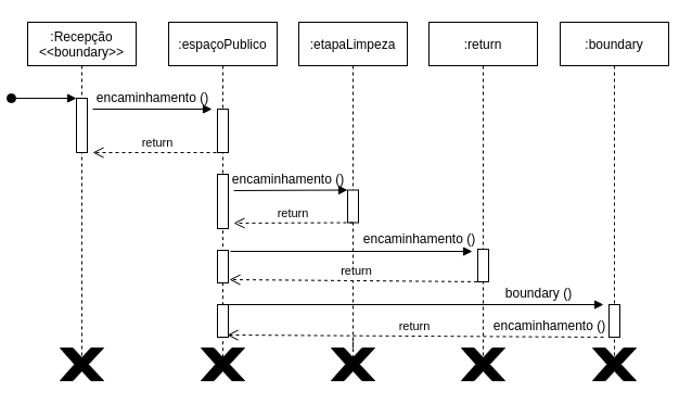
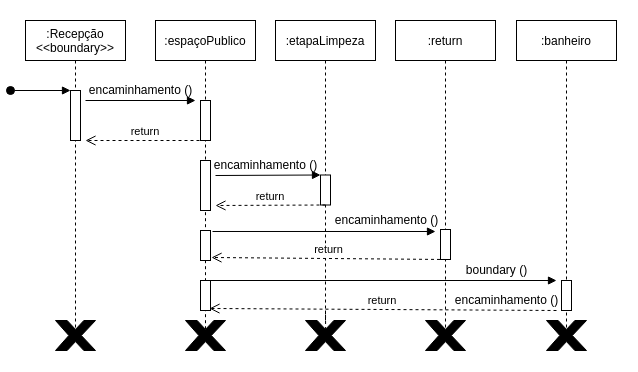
  <mxCell id="0" />
  <mxCell id="1" parent="0" />
  <mxCell id="2" value=":Recepção&#10;&lt;&lt;boundary&gt;&gt;" style="shape=umlLifeline;perimeter=lifelinePerimeter;container=1;collapsible=0;recursiveResize=0;rounded=0;shadow=0;strokeWidth=1;" vertex="1" parent="1"><mxGeometry x="20" y="20" width="100" height="320" as="geometry" /></mxCell>
  <mxCell id="3" value="" style="points=[];perimeter=orthogonalPerimeter;rounded=0;shadow=0;strokeWidth=1;" vertex="1" parent="2"><mxGeometry x="45" y="70" width="10" height="50" as="geometry" /></mxCell>
  <mxCell id="4" value="" style="verticalAlign=bottom;startArrow=oval;endArrow=block;startSize=8;shadow=0;strokeWidth=1;" edge="1" parent="2" target="3"><mxGeometry x="0.167" y="10" relative="1" as="geometry"><mxPoint x="-15" y="70" as="sourcePoint" /><mxPoint as="offset" /></mxGeometry></mxCell>
  <mxCell id="5" value=":espaçoPublico" style="shape=umlLifeline;perimeter=lifelinePerimeter;container=1;collapsible=0;recursiveResize=0;rounded=0;shadow=0;strokeWidth=1;" vertex="1" parent="1"><mxGeometry x="150" y="20" width="100" height="140" as="geometry" /></mxCell>
  <mxCell id="6" value="" style="points=[];perimeter=orthogonalPerimeter;rounded=0;shadow=0;strokeWidth=1;" vertex="1" parent="5"><mxGeometry x="45" y="80" width="10" height="40" as="geometry" /></mxCell>
  <mxCell id="7" value="return" style="verticalAlign=bottom;endArrow=open;dashed=1;endSize=8;shadow=0;strokeWidth=1;" edge="1" parent="1"><mxGeometry relative="1" as="geometry"><mxPoint x="80" y="140" as="targetPoint" /><mxPoint x="200" y="140" as="sourcePoint" /><Array as="points" /></mxGeometry></mxCell>
  <mxCell id="8" value="" style="verticalAlign=bottom;endArrow=block;shadow=0;strokeWidth=1;" edge="1" parent="1"><mxGeometry relative="1" as="geometry"><mxPoint x="80" y="100" as="sourcePoint" /><mxPoint x="190" y="100" as="targetPoint" /></mxGeometry></mxCell>
  <mxCell id="9" value="encaminhamento ()" style="text;html=1;align=center;verticalAlign=middle;resizable=0;points=[];autosize=1;strokeColor=none;" vertex="1" parent="1"><mxGeometry x="75" y="80" width="120" height="20" as="geometry" /></mxCell>
  <mxCell id="10" value="" style="verticalLabelPosition=bottom;verticalAlign=top;html=1;shape=mxgraph.basic.x;fillColor=#000000;" vertex="1" parent="1"><mxGeometry x="50" y="320" width="40" height="30" as="geometry" /></mxCell>
  <mxCell id="11" value=":etapaLimpeza" style="shape=umlLifeline;perimeter=lifelinePerimeter;container=1;collapsible=0;recursiveResize=0;rounded=0;shadow=0;strokeWidth=1;" vertex="1" parent="1"><mxGeometry x="270" y="20" width="100" height="240" as="geometry" /></mxCell>
  <mxCell id="12" value="" style="points=[];perimeter=orthogonalPerimeter;rounded=0;shadow=0;strokeWidth=1;" vertex="1" parent="11"><mxGeometry x="45" y="154.5" width="10" height="30" as="geometry" /></mxCell>
  <mxCell id="13" value="" style="verticalAlign=bottom;endArrow=block;shadow=0;strokeWidth=1;startArrow=none;" edge="1" parent="1" source="35"><mxGeometry relative="1" as="geometry"><mxPoint x="200" y="175" as="sourcePoint" /><mxPoint x="310" y="174.5" as="targetPoint" /></mxGeometry></mxCell>
  <mxCell id="14" value="return" style="verticalAlign=bottom;endArrow=open;dashed=1;endSize=8;shadow=0;strokeWidth=1;" edge="1" parent="1"><mxGeometry relative="1" as="geometry"><mxPoint x="210" y="205" as="targetPoint" /><mxPoint x="320" y="204.5" as="sourcePoint" /><Array as="points" /></mxGeometry></mxCell>
  <mxCell id="15" value=":return" style="shape=umlLifeline;perimeter=lifelinePerimeter;container=1;collapsible=0;recursiveResize=0;rounded=0;shadow=0;strokeWidth=1;" vertex="1" parent="1"><mxGeometry x="390" y="20" width="100" height="320" as="geometry" /></mxCell>
  <mxCell id="16" value="" style="points=[];perimeter=orthogonalPerimeter;rounded=0;shadow=0;strokeWidth=1;" vertex="1" parent="15"><mxGeometry x="45" y="209" width="10" height="30" as="geometry" /></mxCell>
  <mxCell id="17" value="" style="verticalLabelPosition=bottom;verticalAlign=top;html=1;shape=mxgraph.basic.x;fillColor=#000000;" vertex="1" parent="1"><mxGeometry x="420" y="320" width="40" height="30" as="geometry" /></mxCell>
  <mxCell id="18" value="" style="verticalAlign=bottom;endArrow=block;shadow=0;strokeWidth=1;exitX=1.2;exitY=0.033;exitDx=0;exitDy=0;exitPerimeter=0;" edge="1" parent="1" source="25"><mxGeometry relative="1" as="geometry"><mxPoint x="80" y="229" as="sourcePoint" /><mxPoint x="430" y="231" as="targetPoint" /></mxGeometry></mxCell>
  <mxCell id="19" value="return" style="verticalAlign=bottom;endArrow=open;dashed=1;endSize=8;shadow=0;strokeWidth=1;entryX=1.1;entryY=0.9;entryDx=0;entryDy=0;entryPerimeter=0;" edge="1" parent="1" target="25"><mxGeometry relative="1" as="geometry"><mxPoint x="80" y="259" as="targetPoint" /><mxPoint x="440.5" y="259" as="sourcePoint" /><Array as="points" /></mxGeometry></mxCell>
  <mxCell id="20" value="" style="endArrow=none;dashed=1;html=1;exitX=0.5;exitY=0.29;exitDx=0;exitDy=0;exitPerimeter=0;" edge="1" parent="1" source="23"><mxGeometry width="50" height="50" relative="1" as="geometry"><mxPoint x="200" y="320" as="sourcePoint" /><mxPoint x="200" y="200" as="targetPoint" /></mxGeometry></mxCell>
  <mxCell id="21" value="" style="endArrow=none;dashed=1;html=1;" edge="1" parent="1"><mxGeometry width="50" height="50" relative="1" as="geometry"><mxPoint x="200" y="190" as="sourcePoint" /><mxPoint x="199.5" y="174.5" as="targetPoint" /></mxGeometry></mxCell>
  <mxCell id="22" value="" style="verticalLabelPosition=bottom;verticalAlign=top;html=1;shape=mxgraph.basic.x;fillColor=#000000;" vertex="1" parent="1"><mxGeometry x="300" y="320" width="40" height="30" as="geometry" /></mxCell>
  <mxCell id="23" value="" style="verticalLabelPosition=bottom;verticalAlign=top;html=1;shape=mxgraph.basic.x;fillColor=#000000;" vertex="1" parent="1"><mxGeometry x="180" y="320" width="40" height="30" as="geometry" /></mxCell>
  <mxCell id="24" value="" style="points=[];perimeter=orthogonalPerimeter;rounded=0;shadow=0;strokeWidth=1;" vertex="1" parent="1"><mxGeometry x="195" y="160" width="10" height="50" as="geometry" /></mxCell>
  <mxCell id="25" value="" style="points=[];perimeter=orthogonalPerimeter;rounded=0;shadow=0;strokeWidth=1;" vertex="1" parent="1"><mxGeometry x="195" y="230" width="10" height="30" as="geometry" /></mxCell>
- <mxCell id="26" value=":boundary" style="shape=umlLifeline;perimeter=lifelinePerimeter;container=1;collapsible=0;recursiveResize=0;rounded=0;shadow=0;strokeWidth=1;" vertex="1" parent="1"><mxGeometry x="511" y="20" width="100" height="320" as="geometry" /></mxCell>
+ <mxCell id="26" value=":banheiro" style="shape=umlLifeline;perimeter=lifelinePerimeter;container=1;collapsible=0;recursiveResize=0;rounded=0;shadow=0;strokeWidth=1;" vertex="1" parent="1"><mxGeometry x="511" y="20" width="100" height="320" as="geometry" /></mxCell>
  <mxCell id="27" value="" style="points=[];perimeter=orthogonalPerimeter;rounded=0;shadow=0;strokeWidth=1;" vertex="1" parent="26"><mxGeometry x="45" y="260" width="10" height="30" as="geometry" /></mxCell>
  <mxCell id="28" value="" style="verticalLabelPosition=bottom;verticalAlign=top;html=1;shape=mxgraph.basic.x;fillColor=#000000;" vertex="1" parent="1"><mxGeometry x="541" y="320" width="40" height="30" as="geometry" /></mxCell>
  <mxCell id="29" value="" style="verticalAlign=bottom;endArrow=block;shadow=0;strokeWidth=1;" edge="1" parent="1"><mxGeometry relative="1" as="geometry"><mxPoint x="200" y="280" as="sourcePoint" /><mxPoint x="551" y="280" as="targetPoint" /></mxGeometry></mxCell>
  <mxCell id="30" value="return" style="verticalAlign=bottom;endArrow=open;dashed=1;endSize=8;shadow=0;strokeWidth=1;entryX=0.9;entryY=0.933;entryDx=0;entryDy=0;entryPerimeter=0;" edge="1" parent="1" target="31"><mxGeometry relative="1" as="geometry"><mxPoint x="80" y="310" as="targetPoint" /><mxPoint x="551" y="310" as="sourcePoint" /><Array as="points" /></mxGeometry></mxCell>
  <mxCell id="31" value="" style="points=[];perimeter=orthogonalPerimeter;rounded=0;shadow=0;strokeWidth=1;" vertex="1" parent="1"><mxGeometry x="195" y="280" width="10" height="30" as="geometry" /></mxCell>
  <mxCell id="32" value="boundary ()" style="text;html=1;align=center;verticalAlign=middle;resizable=0;points=[];autosize=1;strokeColor=none;" vertex="1" parent="1"><mxGeometry x="441" y="260" width="100" height="20" as="geometry" /></mxCell>
  <mxCell id="33" value="" style="endArrow=none;dashed=1;html=1;" edge="1" parent="1"><mxGeometry width="50" height="50" relative="1" as="geometry"><mxPoint x="320" y="320" as="sourcePoint" /><mxPoint x="320" y="260" as="targetPoint" /></mxGeometry></mxCell>
  <mxCell id="34" value="" style="endArrow=none;dashed=1;html=1;" edge="1" parent="1"><mxGeometry width="50" height="50" relative="1" as="geometry"><mxPoint x="320.16" y="335.5" as="sourcePoint" /><mxPoint x="320" y="310" as="targetPoint" /></mxGeometry></mxCell>
  <mxCell id="35" value="encaminhamento ()" style="text;html=1;align=center;verticalAlign=middle;resizable=0;points=[];autosize=1;strokeColor=none;" vertex="1" parent="1"><mxGeometry x="200" y="154.5" width="120" height="20" as="geometry" /></mxCell>
  <mxCell id="36" value="encaminhamento ()" style="text;html=1;align=center;verticalAlign=middle;resizable=0;points=[];autosize=1;strokeColor=none;" vertex="1" parent="1"><mxGeometry x="321" y="210" width="120" height="20" as="geometry" /></mxCell>
  <mxCell id="37" value="encaminhamento ()" style="text;html=1;align=center;verticalAlign=middle;resizable=0;points=[];autosize=1;strokeColor=none;" vertex="1" parent="1"><mxGeometry x="441" y="290" width="120" height="20" as="geometry" /></mxCell>
  <mxCell id="38" value="" style="verticalAlign=bottom;endArrow=block;shadow=0;strokeWidth=1;" edge="1" parent="1"><mxGeometry relative="1" as="geometry"><mxPoint x="210" y="175" as="sourcePoint" /><mxPoint x="315" y="174.5" as="targetPoint" /></mxGeometry></mxCell>
